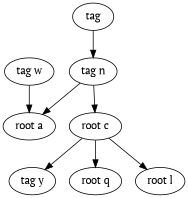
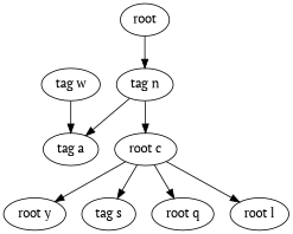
  digraph {
    fontname="PT Serif"
    node [fontname="PT Serif"]
    edge [fontname="PT Serif"]
-   n1 [label=tag]
+   n1 [label=root]
    n2 [label="tag n"]
-   n3 [label="root a"]
+   n3 [label="tag a"]
    n4 [label="root c"]
-   n5 [label="tag y"]
+   n5 [label="root y"]
+   n6 [label="tag s"]
    n7 [label="root q"]
    n8 [label="root l"]
    n9 [label="tag w"]
    n1 -> n2
    n2 -> n3
    n2 -> n4
    n4 -> n5
+   n4 -> n6
    n4 -> n7
    n4 -> n8
    n9 -> n3
  }
